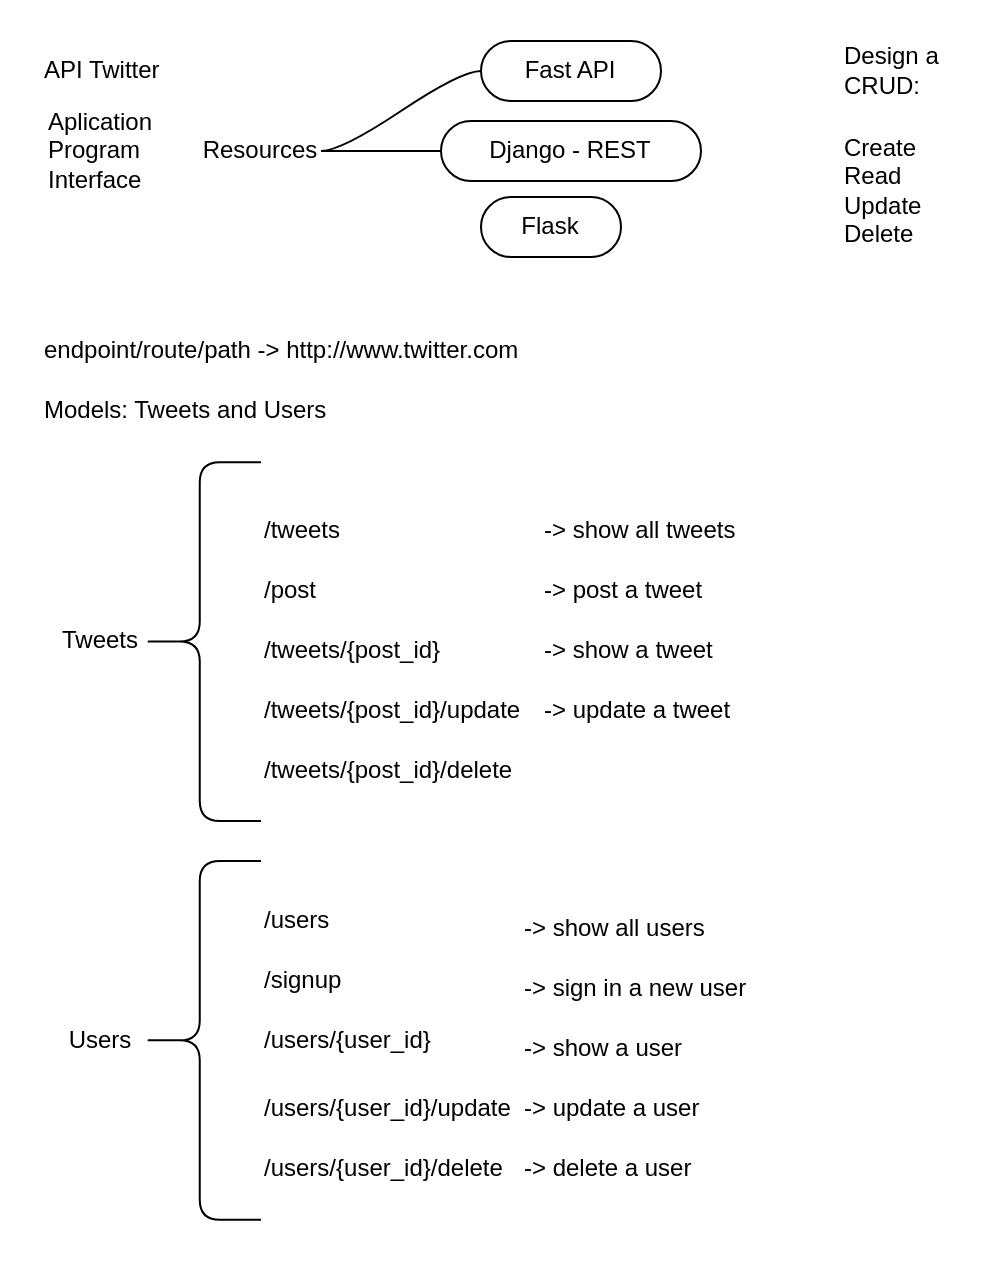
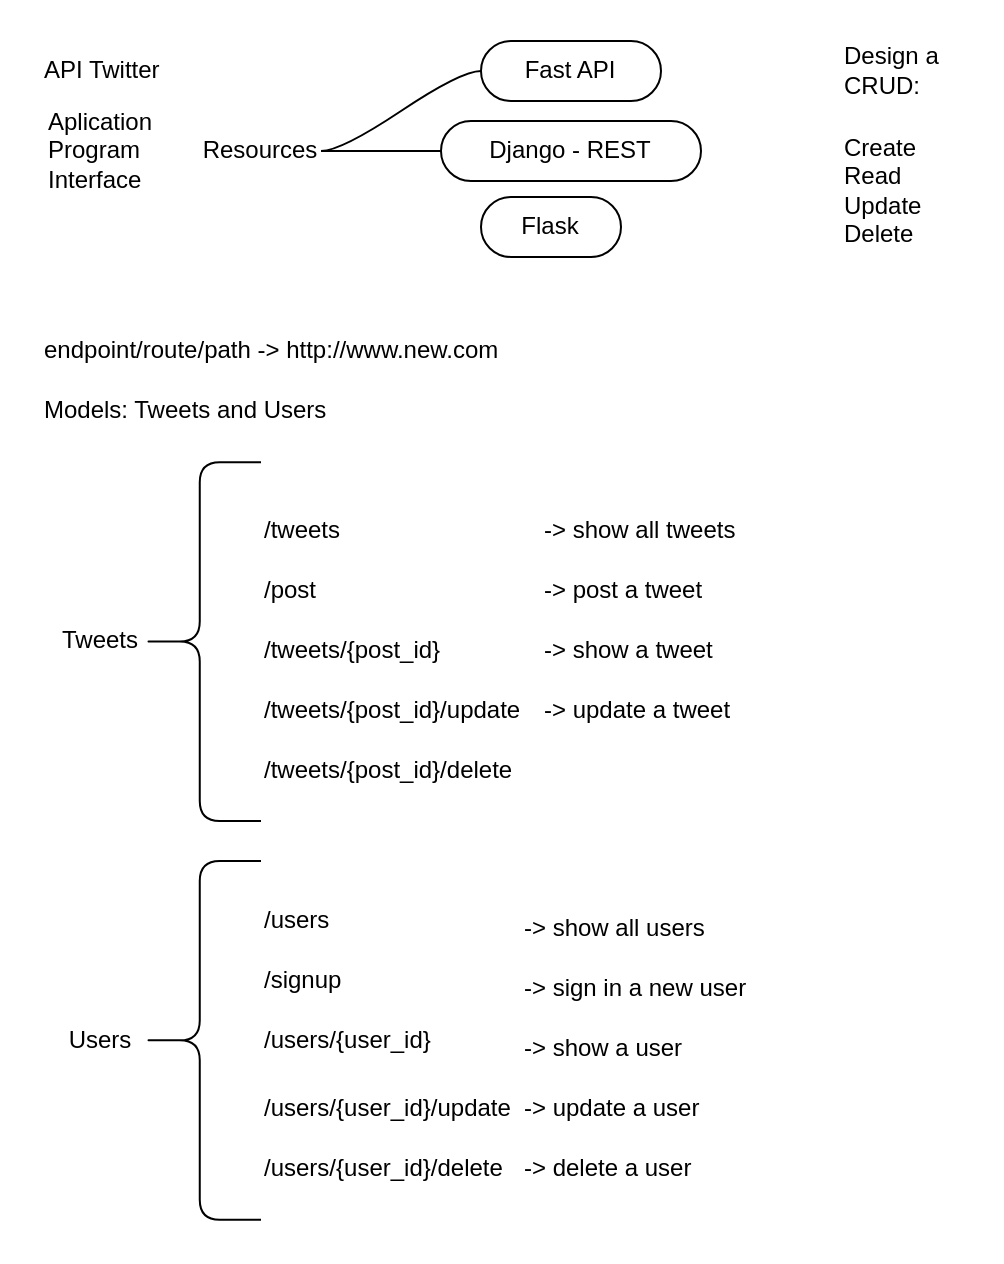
  <mxCell id="0" />
  <mxCell id="1" parent="0" />
  <mxCell id="2" value="API Twitter" style="text;html=1;strokeColor=none;fillColor=none;align=left;verticalAlign=middle;whiteSpace=wrap;rounded=0;" vertex="1" parent="1"><mxGeometry x="20" y="20" width="60" height="30" as="geometry" /></mxCell>
  <mxCell id="3" value="&lt;div style=&quot;text-align: left;&quot;&gt;&lt;span style=&quot;background-color: initial;&quot;&gt;Aplication&lt;/span&gt;&lt;/div&gt;&lt;div style=&quot;text-align: left;&quot;&gt;&lt;span style=&quot;background-color: initial;&quot;&gt;Program&lt;/span&gt;&lt;/div&gt;&lt;div style=&quot;text-align: left;&quot;&gt;&lt;span style=&quot;background-color: initial;&quot;&gt;Interface&lt;/span&gt;&lt;/div&gt;" style="text;html=1;strokeColor=none;fillColor=none;align=center;verticalAlign=middle;whiteSpace=wrap;rounded=0;" vertex="1" parent="1"><mxGeometry x="20" y="60" width="60" height="30" as="geometry" /></mxCell>
  <mxCell id="4" value="Resources" style="text;html=1;strokeColor=none;fillColor=none;align=center;verticalAlign=middle;whiteSpace=wrap;rounded=0;" vertex="1" parent="1"><mxGeometry x="100" y="60" width="60" height="30" as="geometry" /></mxCell>
  <mxCell id="5" value="Fast API" style="whiteSpace=wrap;html=1;rounded=1;arcSize=50;align=center;verticalAlign=middle;strokeWidth=1;autosize=1;spacing=4;treeFolding=1;treeMoving=1;newEdgeStyle={&quot;edgeStyle&quot;:&quot;entityRelationEdgeStyle&quot;,&quot;startArrow&quot;:&quot;none&quot;,&quot;endArrow&quot;:&quot;none&quot;,&quot;segment&quot;:10,&quot;curved&quot;:1,&quot;sourcePerimeterSpacing&quot;:0,&quot;targetPerimeterSpacing&quot;:0};" vertex="1" parent="1"><mxGeometry x="240" y="20" width="90" height="30" as="geometry" /></mxCell>
  <mxCell id="6" value="" style="edgeStyle=entityRelationEdgeStyle;startArrow=none;endArrow=none;segment=10;curved=1;sourcePerimeterSpacing=0;targetPerimeterSpacing=0;rounded=0;exitX=1;exitY=0.5;exitDx=0;exitDy=0;" edge="1" target="5" parent="1" source="4"><mxGeometry relative="1" as="geometry"><mxPoint x="130" y="160" as="sourcePoint" /></mxGeometry></mxCell>
  <mxCell id="7" value="Django - REST" style="whiteSpace=wrap;html=1;rounded=1;arcSize=50;align=center;verticalAlign=middle;strokeWidth=1;autosize=1;spacing=4;treeFolding=1;treeMoving=1;newEdgeStyle={&quot;edgeStyle&quot;:&quot;entityRelationEdgeStyle&quot;,&quot;startArrow&quot;:&quot;none&quot;,&quot;endArrow&quot;:&quot;none&quot;,&quot;segment&quot;:10,&quot;curved&quot;:1,&quot;sourcePerimeterSpacing&quot;:0,&quot;targetPerimeterSpacing&quot;:0};" vertex="1" parent="1"><mxGeometry x="220" y="60" width="130" height="30" as="geometry" /></mxCell>
  <mxCell id="8" value="" style="edgeStyle=entityRelationEdgeStyle;startArrow=none;endArrow=none;segment=10;curved=1;sourcePerimeterSpacing=0;targetPerimeterSpacing=0;rounded=0;exitX=1;exitY=0.5;exitDx=0;exitDy=0;" edge="1" target="7" parent="1" source="4"><mxGeometry relative="1" as="geometry"><mxPoint x="160" y="104" as="sourcePoint" /></mxGeometry></mxCell>
  <mxCell id="9" value="Flask" style="whiteSpace=wrap;html=1;rounded=1;arcSize=50;align=center;verticalAlign=middle;strokeWidth=1;autosize=1;spacing=4;treeFolding=1;treeMoving=1;newEdgeStyle={&quot;edgeStyle&quot;:&quot;entityRelationEdgeStyle&quot;,&quot;startArrow&quot;:&quot;none&quot;,&quot;endArrow&quot;:&quot;none&quot;,&quot;segment&quot;:10,&quot;curved&quot;:1,&quot;sourcePerimeterSpacing&quot;:0,&quot;targetPerimeterSpacing&quot;:0};" vertex="1" parent="1"><mxGeometry x="240" y="98" width="70" height="30" as="geometry" /></mxCell>
  <mxCell id="10" value="Create&lt;br&gt;Read&lt;br&gt;Update&lt;br&gt;Delete" style="text;html=1;strokeColor=none;fillColor=none;align=left;verticalAlign=middle;whiteSpace=wrap;rounded=0;" vertex="1" parent="1"><mxGeometry x="420" y="80" width="60" height="30" as="geometry" /></mxCell>
  <mxCell id="11" value="Design a CRUD:" style="text;html=1;strokeColor=none;fillColor=none;align=left;verticalAlign=middle;whiteSpace=wrap;rounded=0;" vertex="1" parent="1"><mxGeometry x="420" y="20" width="60" height="30" as="geometry" /></mxCell>
- <mxCell id="12" value="endpoint/route/path -&amp;gt; http://www.twitter.com" style="text;html=1;strokeColor=none;fillColor=none;align=left;verticalAlign=middle;whiteSpace=wrap;rounded=0;" vertex="1" parent="1"><mxGeometry x="20" y="160" width="250" height="30" as="geometry" /></mxCell>
+ <mxCell id="12" value="endpoint/route/path -&amp;gt; http://www.new.com" style="text;html=1;strokeColor=none;fillColor=none;align=left;verticalAlign=middle;whiteSpace=wrap;rounded=0;" vertex="1" parent="1"><mxGeometry x="20" y="160" width="250" height="30" as="geometry" /></mxCell>
  <mxCell id="13" value="Models: Tweets and Users" style="text;html=1;strokeColor=none;fillColor=none;align=left;verticalAlign=middle;whiteSpace=wrap;rounded=0;" vertex="1" parent="1"><mxGeometry x="20" y="190" width="160" height="30" as="geometry" /></mxCell>
  <mxCell id="14" value="Tweets" style="text;html=1;strokeColor=none;fillColor=none;align=center;verticalAlign=middle;whiteSpace=wrap;rounded=0;" vertex="1" parent="1"><mxGeometry x="20" y="305.32" width="60" height="30" as="geometry" /></mxCell>
  <mxCell id="15" value="" style="shape=curlyBracket;whiteSpace=wrap;html=1;rounded=1;labelPosition=left;verticalLabelPosition=middle;align=right;verticalAlign=middle;" vertex="1" parent="1"><mxGeometry x="68.75" y="230.63" width="61.25" height="179.37" as="geometry" /></mxCell>
  <mxCell id="16" value="/tweets" style="text;html=1;strokeColor=none;fillColor=none;align=left;verticalAlign=middle;whiteSpace=wrap;rounded=0;" vertex="1" parent="1"><mxGeometry x="130" y="250" width="100" height="30" as="geometry" /></mxCell>
  <mxCell id="17" value="/post" style="text;html=1;strokeColor=none;fillColor=none;align=left;verticalAlign=middle;whiteSpace=wrap;rounded=0;" vertex="1" parent="1"><mxGeometry x="130" y="280" width="100" height="30" as="geometry" /></mxCell>
  <mxCell id="18" value="/tweets/{post_id}" style="text;html=1;strokeColor=none;fillColor=none;align=left;verticalAlign=middle;whiteSpace=wrap;rounded=0;" vertex="1" parent="1"><mxGeometry x="130" y="310" width="100" height="30" as="geometry" /></mxCell>
  <mxCell id="19" value="/tweets/{post_id}/update" style="text;html=1;strokeColor=none;fillColor=none;align=left;verticalAlign=middle;whiteSpace=wrap;rounded=0;" vertex="1" parent="1"><mxGeometry x="130" y="340" width="140" height="30" as="geometry" /></mxCell>
  <mxCell id="20" value="/tweets/{post_id}/delete" style="text;html=1;strokeColor=none;fillColor=none;align=left;verticalAlign=middle;whiteSpace=wrap;rounded=0;" vertex="1" parent="1"><mxGeometry x="130" y="370" width="140" height="30" as="geometry" /></mxCell>
  <mxCell id="21" value="Users" style="text;html=1;strokeColor=none;fillColor=none;align=center;verticalAlign=middle;whiteSpace=wrap;rounded=0;" vertex="1" parent="1"><mxGeometry x="20" y="504.69" width="60" height="30" as="geometry" /></mxCell>
  <mxCell id="22" value="/users" style="text;html=1;strokeColor=none;fillColor=none;align=left;verticalAlign=middle;whiteSpace=wrap;rounded=0;" vertex="1" parent="1"><mxGeometry x="130" y="444.69" width="100" height="30" as="geometry" /></mxCell>
  <mxCell id="23" value="/signup" style="text;html=1;strokeColor=none;fillColor=none;align=left;verticalAlign=middle;whiteSpace=wrap;rounded=0;" vertex="1" parent="1"><mxGeometry x="130" y="474.69" width="100" height="30" as="geometry" /></mxCell>
  <mxCell id="24" value="/users/{user_id}" style="text;html=1;strokeColor=none;fillColor=none;align=left;verticalAlign=middle;whiteSpace=wrap;rounded=0;" vertex="1" parent="1"><mxGeometry x="130" y="504.69" width="140" height="30" as="geometry" /></mxCell>
  <mxCell id="25" value="/users/{user_id}/update" style="text;html=1;strokeColor=none;fillColor=none;align=left;verticalAlign=middle;whiteSpace=wrap;rounded=0;" vertex="1" parent="1"><mxGeometry x="130" y="539.37" width="140" height="30" as="geometry" /></mxCell>
  <mxCell id="26" value="" style="shape=curlyBracket;whiteSpace=wrap;html=1;rounded=1;labelPosition=left;verticalLabelPosition=middle;align=right;verticalAlign=middle;" vertex="1" parent="1"><mxGeometry x="68.75" y="430" width="61.25" height="179.37" as="geometry" /></mxCell>
  <mxCell id="27" value="/users/{user_id}/delete" style="text;html=1;strokeColor=none;fillColor=none;align=left;verticalAlign=middle;whiteSpace=wrap;rounded=0;" vertex="1" parent="1"><mxGeometry x="130" y="569.37" width="140" height="30" as="geometry" /></mxCell>
  <mxCell id="28" value="-&amp;gt; show all tweets" style="text;html=1;strokeColor=none;fillColor=none;align=left;verticalAlign=middle;whiteSpace=wrap;rounded=0;" vertex="1" parent="1"><mxGeometry x="270" y="250" width="160" height="30" as="geometry" /></mxCell>
  <mxCell id="29" value="-&amp;gt; post a tweet" style="text;html=1;strokeColor=none;fillColor=none;align=left;verticalAlign=middle;whiteSpace=wrap;rounded=0;" vertex="1" parent="1"><mxGeometry x="270" y="280" width="160" height="30" as="geometry" /></mxCell>
  <mxCell id="30" value="-&amp;gt; show a tweet" style="text;html=1;strokeColor=none;fillColor=none;align=left;verticalAlign=middle;whiteSpace=wrap;rounded=0;" vertex="1" parent="1"><mxGeometry x="270" y="310" width="160" height="30" as="geometry" /></mxCell>
  <mxCell id="31" value="-&amp;gt; update a tweet" style="text;html=1;strokeColor=none;fillColor=none;align=left;verticalAlign=middle;whiteSpace=wrap;rounded=0;" vertex="1" parent="1"><mxGeometry x="270" y="340" width="160" height="30" as="geometry" /></mxCell>
  <mxCell id="32" value="-&amp;gt; show all users" style="text;html=1;strokeColor=none;fillColor=none;align=left;verticalAlign=middle;whiteSpace=wrap;rounded=0;" vertex="1" parent="1"><mxGeometry x="260" y="449.37" width="160" height="30" as="geometry" /></mxCell>
  <mxCell id="33" value="-&amp;gt; sign in a new user" style="text;html=1;strokeColor=none;fillColor=none;align=left;verticalAlign=middle;whiteSpace=wrap;rounded=0;" vertex="1" parent="1"><mxGeometry x="260" y="479.37" width="160" height="30" as="geometry" /></mxCell>
  <mxCell id="34" value="-&amp;gt; show a user" style="text;html=1;strokeColor=none;fillColor=none;align=left;verticalAlign=middle;whiteSpace=wrap;rounded=0;" vertex="1" parent="1"><mxGeometry x="260" y="509.37" width="160" height="30" as="geometry" /></mxCell>
  <mxCell id="35" value="-&amp;gt; update a user" style="text;html=1;strokeColor=none;fillColor=none;align=left;verticalAlign=middle;whiteSpace=wrap;rounded=0;" vertex="1" parent="1"><mxGeometry x="260" y="539.37" width="160" height="30" as="geometry" /></mxCell>
  <mxCell id="36" value="-&amp;gt; delete a user" style="text;html=1;strokeColor=none;fillColor=none;align=left;verticalAlign=middle;whiteSpace=wrap;rounded=0;" vertex="1" parent="1"><mxGeometry x="260" y="569.37" width="160" height="30" as="geometry" /></mxCell>
